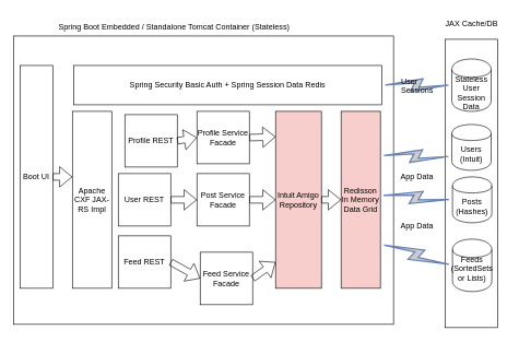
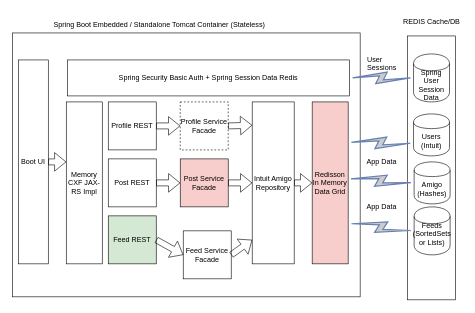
  <mxCell id="0" />
  <mxCell id="1" parent="0" />
  <mxCell id="2" value="" style="rounded=0;whiteSpace=wrap;html=1;" parent="1" vertex="1"><mxGeometry y="54" width="580" height="440" as="geometry" x="20" /></mxCell>
  <mxCell id="3" value="" style="rounded=0;whiteSpace=wrap;html=1;" parent="1" vertex="1"><mxGeometry x="679" y="59" width="80" height="440" as="geometry" /></mxCell>
- <mxCell id="4" value="Profile REST" style="whiteSpace=wrap;html=1;aspect=fixed;" parent="1" vertex="1"><mxGeometry x="190" y="174" width="80" height="80" as="geometry" /></mxCell>
- <mxCell id="5" value="User REST" style="whiteSpace=wrap;html=1;aspect=fixed;" parent="1" vertex="1"><mxGeometry x="180" y="264" width="80" height="80" as="geometry" /></mxCell>
- <mxCell id="6" value="Feed REST" style="whiteSpace=wrap;html=1;aspect=fixed;" parent="1" vertex="1"><mxGeometry x="180" y="359" width="80" height="80" as="geometry" /></mxCell>
- <mxCell id="7" value="Profile Service Facade" style="whiteSpace=wrap;html=1;aspect=fixed;" parent="1" vertex="1"><mxGeometry x="300" y="169" width="80" height="80" as="geometry" /></mxCell>
- <mxCell id="8" value="Post Service Facade" style="whiteSpace=wrap;html=1;aspect=fixed;" parent="1" vertex="1"><mxGeometry x="300" y="264" width="80" height="80" as="geometry" /></mxCell>
+ <mxCell id="4" value="Profile REST" style="whiteSpace=wrap;html=1;aspect=fixed;" parent="1" vertex="1"><mxGeometry x="180" y="169" width="80" height="80" as="geometry" /></mxCell>
+ <mxCell id="5" value="Post REST" style="whiteSpace=wrap;html=1;aspect=fixed;" parent="1" vertex="1"><mxGeometry x="180" y="264" width="80" height="80" as="geometry" /></mxCell>
+ <mxCell id="6" value="Feed REST" style="whiteSpace=wrap;html=1;aspect=fixed;fillColor=#d5e8d4;" parent="1" vertex="1"><mxGeometry x="180" y="359" width="80" height="80" as="geometry" /></mxCell>
+ <mxCell id="7" value="Profile Service Facade" style="whiteSpace=wrap;html=1;aspect=fixed;dashed=1;" parent="1" vertex="1"><mxGeometry x="300" y="169" width="80" height="80" as="geometry" /></mxCell>
+ <mxCell id="8" value="Post Service Facade" style="whiteSpace=wrap;html=1;aspect=fixed;fillColor=#f8cecc;" parent="1" vertex="1"><mxGeometry x="300" y="264" width="80" height="80" as="geometry" /></mxCell>
  <mxCell id="9" value="Feed Service Facade" style="whiteSpace=wrap;html=1;aspect=fixed;" parent="1" vertex="1"><mxGeometry x="305" y="384" width="80" height="80" as="geometry" /></mxCell>
- <mxCell id="10" value="Intuit Amigo Repository" style="rounded=0;whiteSpace=wrap;html=1;fillColor=#f8cecc;" parent="1" vertex="1"><mxGeometry x="420" y="169" width="70" height="270" as="geometry" /></mxCell>
+ <mxCell id="10" value="Intuit Amigo Repository" style="rounded=0;whiteSpace=wrap;html=1;" parent="1" vertex="1"><mxGeometry x="420" y="169" width="70" height="270" as="geometry" /></mxCell>
  <mxCell id="11" value="" style="shape=flexArrow;endArrow=classic;html=1;exitX=1;exitY=0.5;exitDx=0;exitDy=0;entryX=0;entryY=0.5;entryDx=0;entryDy=0;" parent="1" source="4" target="7" edge="1"><mxGeometry width="50" height="50" relative="1" as="geometry"><mxPoint x="170" y="529" as="sourcePoint" /><mxPoint x="220" y="479" as="targetPoint" /></mxGeometry></mxCell>
  <mxCell id="12" value="" style="shape=flexArrow;endArrow=classic;html=1;exitX=1;exitY=0.5;exitDx=0;exitDy=0;entryX=0;entryY=0.144;entryDx=0;entryDy=0;entryPerimeter=0;" parent="1" source="7" target="10" edge="1"><mxGeometry width="50" height="50" relative="1" as="geometry"><mxPoint x="270" y="219" as="sourcePoint" /><mxPoint x="400" y="209" as="targetPoint" /></mxGeometry></mxCell>
  <mxCell id="13" value="Redisson In Memory Data Grid" style="rounded=0;whiteSpace=wrap;html=1;fillColor=#f8cecc;" parent="1" vertex="1"><mxGeometry x="520" y="169" width="60" height="270" as="geometry" /></mxCell>
  <mxCell id="14" value="" style="shape=flexArrow;endArrow=classic;html=1;exitX=1;exitY=0.5;exitDx=0;exitDy=0;" parent="1" source="5" target="8" edge="1"><mxGeometry width="50" height="50" relative="1" as="geometry"><mxPoint x="170" y="529" as="sourcePoint" /><mxPoint x="220" y="479" as="targetPoint" /></mxGeometry></mxCell>
  <mxCell id="15" value="" style="shape=flexArrow;endArrow=classic;html=1;entryX=0;entryY=0.5;entryDx=0;entryDy=0;exitX=1;exitY=0.5;exitDx=0;exitDy=0;" parent="1" source="6" target="9" edge="1"><mxGeometry width="50" height="50" relative="1" as="geometry"><mxPoint x="170" y="529" as="sourcePoint" /><mxPoint x="220" y="479" as="targetPoint" /></mxGeometry></mxCell>
  <mxCell id="16" value="" style="shape=flexArrow;endArrow=classic;html=1;exitX=1;exitY=0.5;exitDx=0;exitDy=0;" parent="1" source="8" edge="1"><mxGeometry width="50" height="50" relative="1" as="geometry"><mxPoint x="380" y="339" as="sourcePoint" /><mxPoint x="420" y="304" as="targetPoint" /></mxGeometry></mxCell>
  <mxCell id="17" value="" style="shape=flexArrow;endArrow=classic;html=1;exitX=1;exitY=0.5;exitDx=0;exitDy=0;entryX=0;entryY=0.852;entryDx=0;entryDy=0;entryPerimeter=0;" parent="1" source="9" target="10" edge="1"><mxGeometry width="50" height="50" relative="1" as="geometry"><mxPoint x="170" y="529" as="sourcePoint" /><mxPoint x="220" y="479" as="targetPoint" /></mxGeometry></mxCell>
  <mxCell id="18" value="" style="shape=flexArrow;endArrow=classic;html=1;exitX=1;exitY=0.5;exitDx=0;exitDy=0;" parent="1" source="10" edge="1"><mxGeometry width="50" height="50" relative="1" as="geometry"><mxPoint x="170" y="529" as="sourcePoint" /><mxPoint x="520" y="304" as="targetPoint" /></mxGeometry></mxCell>
- <mxCell id="19" value="Apache CXF JAX-RS Impl" style="rounded=0;whiteSpace=wrap;html=1;" parent="1" vertex="1"><mxGeometry x="110" y="169" width="60" height="270" as="geometry" /></mxCell>
+ <mxCell id="19" value="Memory CXF JAX-RS Impl" style="rounded=0;whiteSpace=wrap;html=1;" parent="1" vertex="1"><mxGeometry x="110" y="169" width="60" height="270" as="geometry" /></mxCell>
  <mxCell id="20" value="Spring Security Basic Auth + Spring Session Data Redis" style="rounded=0;whiteSpace=wrap;html=1;" parent="1" vertex="1"><mxGeometry x="112" y="99" width="470" height="60" as="geometry" /></mxCell>
- <mxCell id="21" value="Stateless User Session Data" style="shape=cylinder;whiteSpace=wrap;html=1;boundedLbl=1;backgroundOutline=1;" parent="1" vertex="1"><mxGeometry x="689" y="89" width="60" height="80" as="geometry" /></mxCell>
+ <mxCell id="21" value="Spring User Session Data" style="shape=cylinder;whiteSpace=wrap;html=1;boundedLbl=1;backgroundOutline=1;" parent="1" vertex="1"><mxGeometry x="689" y="89" width="60" height="80" as="geometry" /></mxCell>
  <mxCell id="22" value="Users&lt;br&gt;(Intuit)&lt;br&gt;" style="shape=cylinder;whiteSpace=wrap;html=1;boundedLbl=1;backgroundOutline=1;" parent="1" vertex="1"><mxGeometry x="689" y="189" width="60" height="70" as="geometry" /></mxCell>
- <mxCell id="23" value="Posts&lt;br&gt;(Hashes)&lt;br&gt;" style="shape=cylinder;whiteSpace=wrap;html=1;boundedLbl=1;backgroundOutline=1;" parent="1" vertex="1"><mxGeometry x="690" y="269" width="60" height="70" as="geometry" /></mxCell>
- <mxCell id="24" value="Feeds&lt;br&gt;(SortedSets&lt;br&gt;or Lists)&lt;br&gt;&lt;br&gt;" style="shape=cylinder;whiteSpace=wrap;html=1;boundedLbl=1;backgroundOutline=1;" parent="1" vertex="1"><mxGeometry x="690" y="364" width="60" height="80" as="geometry" /></mxCell>
+ <mxCell id="23" value="Amigo&lt;br&gt;(Hashes)&lt;br&gt;" style="shape=cylinder;whiteSpace=wrap;html=1;boundedLbl=1;backgroundOutline=1;" parent="1" vertex="1"><mxGeometry x="690" y="269" width="60" height="70" as="geometry" /></mxCell>
+ <mxCell id="24" value="Feeds&lt;br&gt;(SortedSets&lt;br&gt;or Lists)&lt;br&gt;&lt;br&gt;" style="shape=cylinder;whiteSpace=wrap;html=1;boundedLbl=1;backgroundOutline=1;" parent="1" vertex="1"><mxGeometry x="690" y="344" width="60" height="80" as="geometry" /></mxCell>
  <mxCell id="25" value="Spring Boot Embedded / Standalone Tomcat Container (Stateless)" style="text;html=1;resizable=0;points=[];autosize=1;align=left;verticalAlign=top;spacingTop=-4;" parent="1" vertex="1"><mxGeometry x="87" y="30" width="370" height="20" as="geometry" /></mxCell>
- <mxCell id="26" value="JAX Cache/DB" style="text;html=1;strokeColor=none;fillColor=none;align=center;verticalAlign=middle;whiteSpace=wrap;rounded=0;" parent="1" vertex="1"><mxGeometry x="668.5" y="20" width="101" height="30" as="geometry" /></mxCell>
+ <mxCell id="26" value="REDIS Cache/DB" style="text;html=1;strokeColor=none;fillColor=none;align=center;verticalAlign=middle;whiteSpace=wrap;rounded=0;" parent="1" vertex="1"><mxGeometry x="668.5" y="20" width="101" height="30" as="geometry" /></mxCell>
  <mxCell id="27" value="" style="html=1;outlineConnect=0;fillColor=#CCCCCC;strokeColor=#6881B3;gradientColor=none;gradientDirection=north;strokeWidth=2;shape=mxgraph.networks.comm_link_edge;html=1;entryX=0;entryY=0.5;entryDx=0;entryDy=0;exitX=1;exitY=0.5;exitDx=0;exitDy=0;" parent="1" source="20" target="21" edge="1"><mxGeometry width="100" height="100" relative="1" as="geometry"><mxPoint x="590" y="170" as="sourcePoint" /><mxPoint x="690" y="70" as="targetPoint" /><Array as="points"><mxPoint x="600" y="20" /></Array></mxGeometry></mxCell>
  <mxCell id="28" value="" style="html=1;outlineConnect=0;fillColor=#CCCCCC;strokeColor=#6881B3;gradientColor=none;gradientDirection=north;strokeWidth=2;shape=mxgraph.networks.comm_link_edge;html=1;entryX=0;entryY=0.5;entryDx=0;entryDy=0;exitX=0.983;exitY=0.474;exitDx=0;exitDy=0;exitPerimeter=0;" parent="1" source="13" target="23" edge="1"><mxGeometry width="100" height="100" relative="1" as="geometry"><mxPoint x="60" y="619" as="sourcePoint" /><mxPoint x="160" y="519" as="targetPoint" /></mxGeometry></mxCell>
- <mxCell id="29" value="User&lt;br&gt;Sessions" style="text;html=1;resizable=0;points=[];autosize=1;align=left;verticalAlign=top;spacingTop=-4;" parent="1" vertex="1"><mxGeometry x="609.5" y="114" width="60" height="30" as="geometry" /></mxCell>
+ <mxCell id="29" value="User&lt;br&gt;Sessions" style="text;html=1;resizable=0;points=[];autosize=1;align=left;verticalAlign=top;spacingTop=-4;" parent="1" vertex="1"><mxGeometry x="609.5" y="89" width="60" height="30" as="geometry" /></mxCell>
  <mxCell id="30" value="App Data" style="text;html=1;resizable=0;points=[];autosize=1;align=left;verticalAlign=top;spacingTop=-4;" parent="1" vertex="1"><mxGeometry x="609" y="259" width="70" height="20" as="geometry" /></mxCell>
  <mxCell id="31" value="Boot UI" style="rounded=0;whiteSpace=wrap;html=1;" parent="1" vertex="1"><mxGeometry x="30" y="99" width="50" height="340" as="geometry" /></mxCell>
  <mxCell id="32" value="" style="html=1;outlineConnect=0;fillColor=#CCCCCC;strokeColor=#6881B3;gradientColor=none;gradientDirection=north;strokeWidth=2;shape=mxgraph.networks.comm_link_edge;html=1;entryX=0;entryY=0.5;entryDx=0;entryDy=0;exitX=1;exitY=0.75;exitDx=0;exitDy=0;" parent="1" source="13" target="24" edge="1"><mxGeometry width="100" height="100" relative="1" as="geometry"><mxPoint x="589" y="307" as="sourcePoint" /><mxPoint x="700" y="314" as="targetPoint" /></mxGeometry></mxCell>
  <mxCell id="33" value="" style="html=1;outlineConnect=0;fillColor=#CCCCCC;strokeColor=#6881B3;gradientColor=none;gradientDirection=north;strokeWidth=2;shape=mxgraph.networks.comm_link_edge;html=1;entryX=0;entryY=0.7;entryDx=0;entryDy=0;exitX=1;exitY=0.25;exitDx=0;exitDy=0;" parent="1" source="13" target="22" edge="1"><mxGeometry width="100" height="100" relative="1" as="geometry"><mxPoint x="599" y="317" as="sourcePoint" /><mxPoint x="700" y="399" as="targetPoint" /></mxGeometry></mxCell>
  <mxCell id="34" value="App Data" style="text;html=1;resizable=0;points=[];autosize=1;align=left;verticalAlign=top;spacingTop=-4;" parent="1" vertex="1"><mxGeometry x="609" y="334" width="70" height="20" as="geometry" /></mxCell>
  <mxCell id="35" value="" style="shape=flexArrow;endArrow=classic;html=1;exitX=1;exitY=0.5;exitDx=0;exitDy=0;" edge="1" parent="1" source="31"><mxGeometry width="50" height="50" relative="1" as="geometry"><mxPoint x="270" y="314" as="sourcePoint" /><mxPoint x="110" y="269" as="targetPoint" /></mxGeometry></mxCell>
